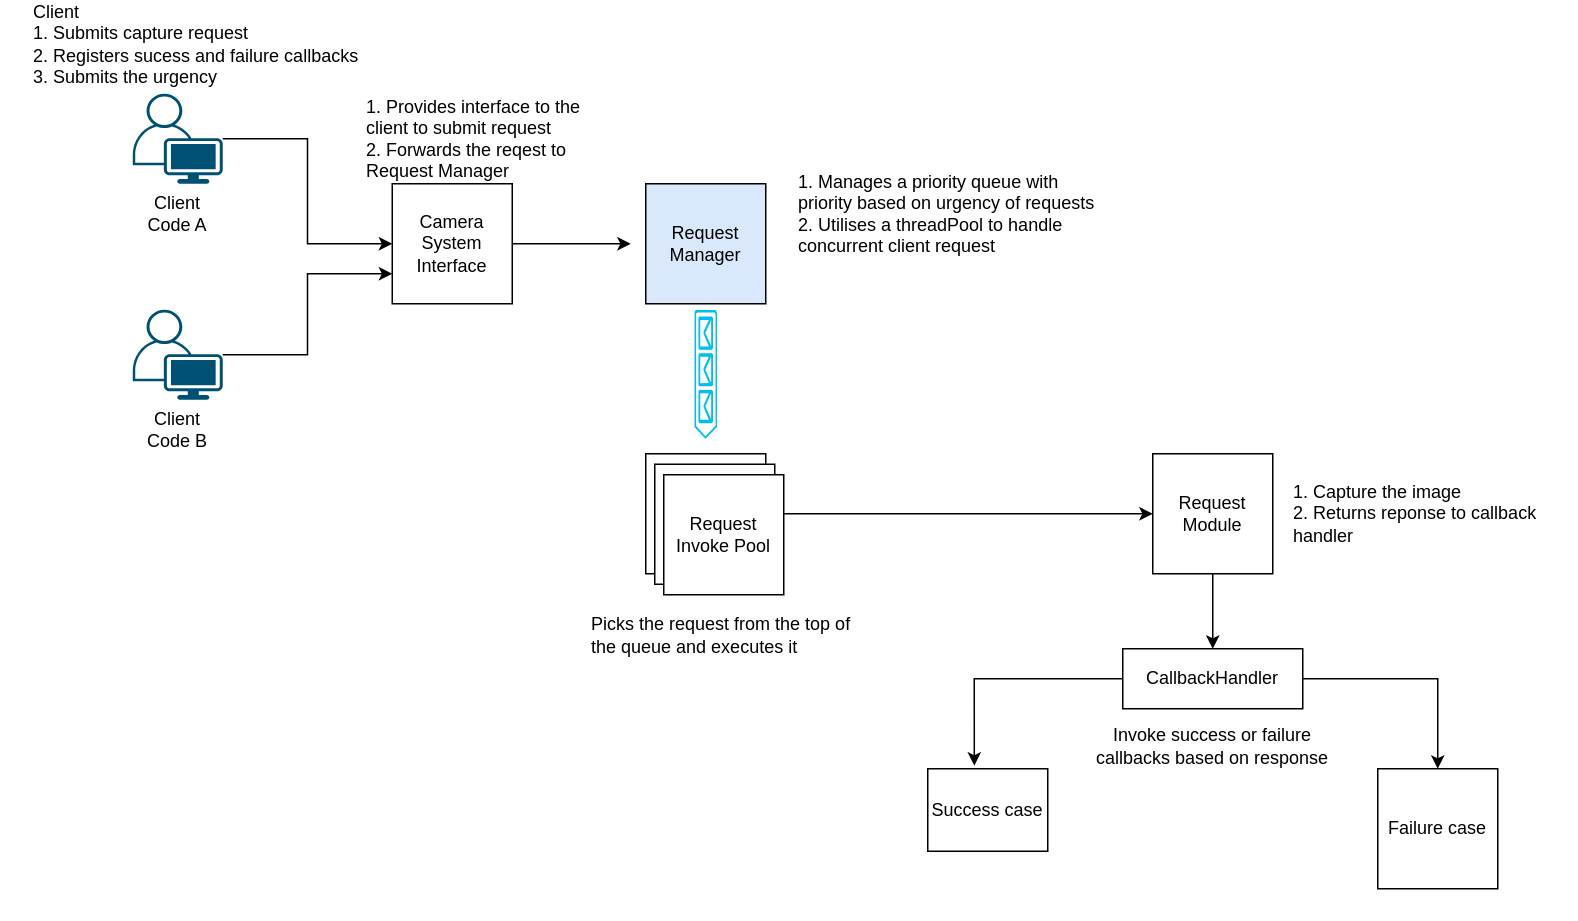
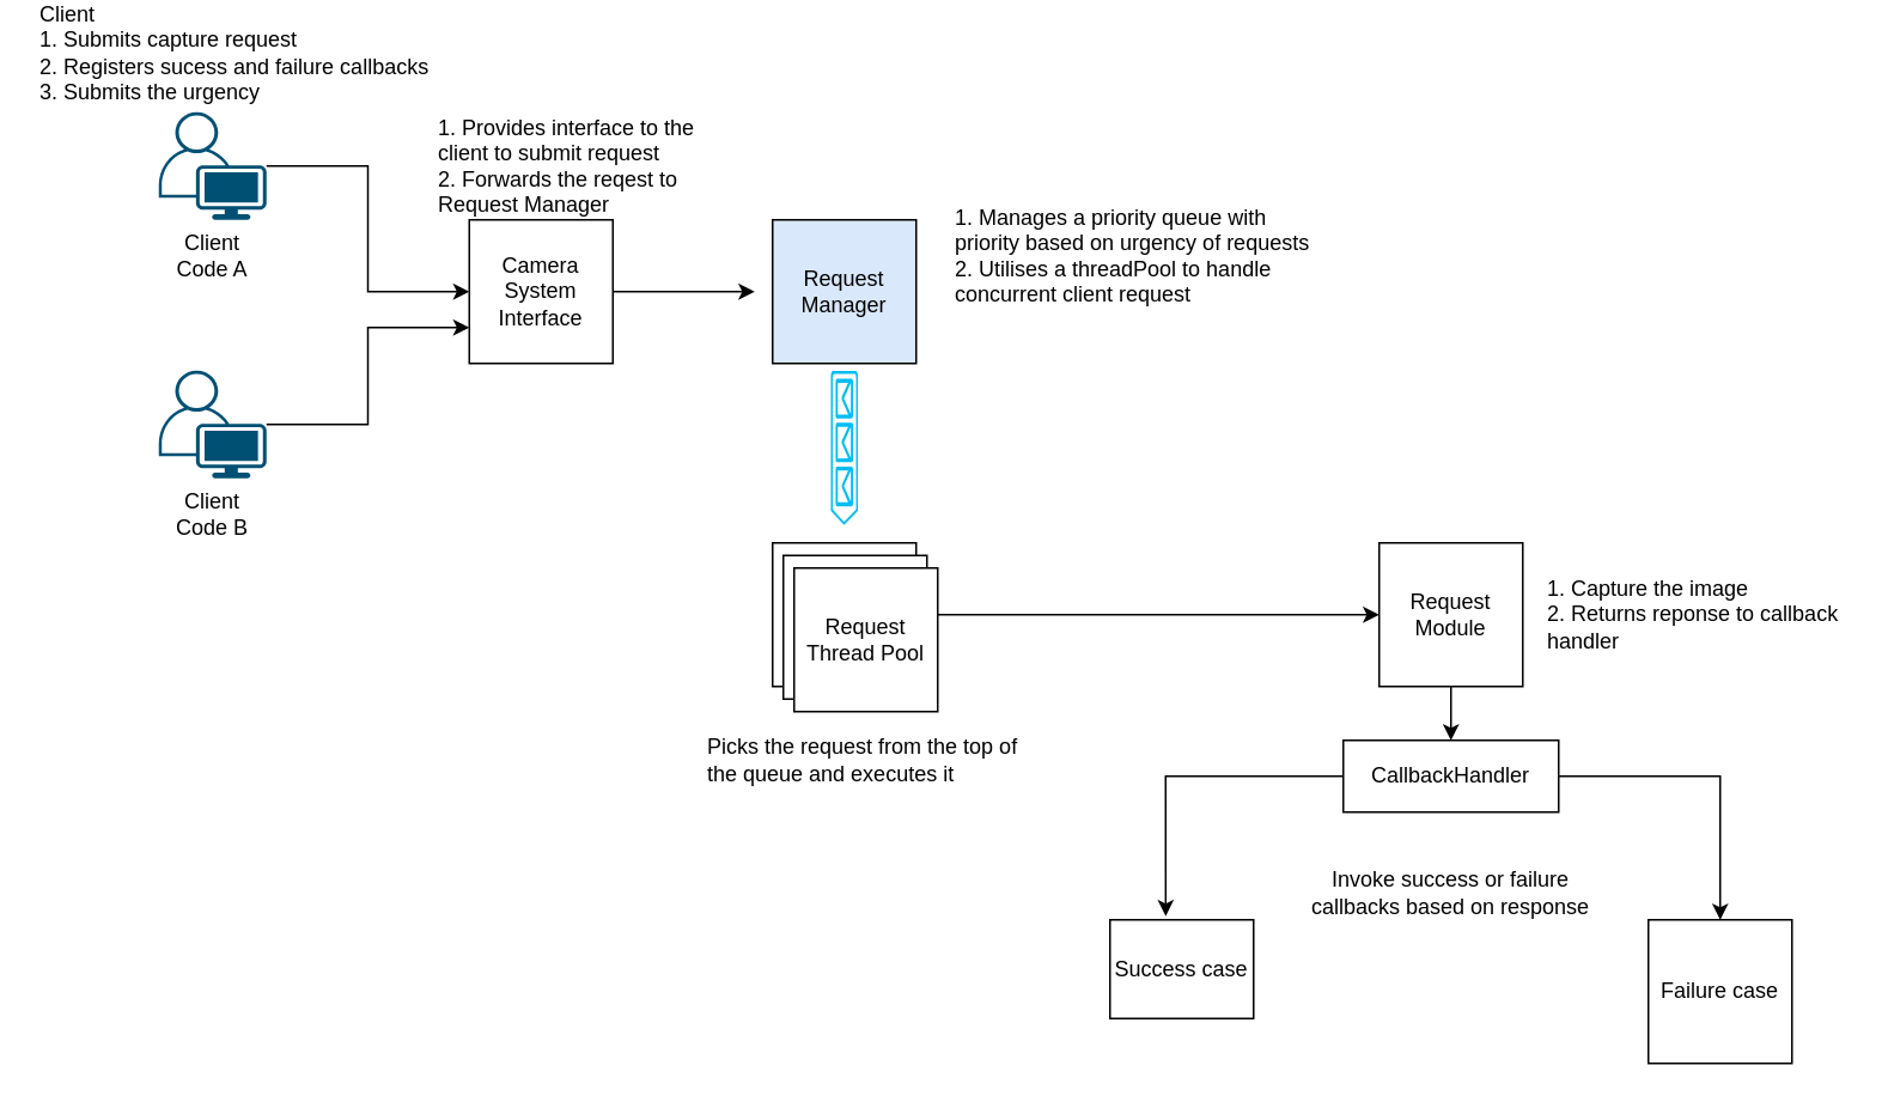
  <mxCell id="0" />
  <mxCell id="1" parent="0" />
  <mxCell id="2" style="edgeStyle=orthogonalEdgeStyle;rounded=0;orthogonalLoop=1;jettySize=auto;html=1;" parent="1" source="3" edge="1"><mxGeometry relative="1" as="geometry"><mxPoint x="420" y="154" as="targetPoint" /></mxGeometry></mxCell>
  <mxCell id="3" value="Camera System Interface" style="whiteSpace=wrap;html=1;aspect=fixed;" parent="1" vertex="1"><mxGeometry x="261" y="114" width="80" height="80" as="geometry" /></mxCell>
  <mxCell id="4" style="edgeStyle=orthogonalEdgeStyle;rounded=0;orthogonalLoop=1;jettySize=auto;html=1;entryX=0;entryY=0.5;entryDx=0;entryDy=0;" parent="1" source="5" target="3" edge="1"><mxGeometry relative="1" as="geometry" /></mxCell>
  <mxCell id="5" value="" style="points=[[0.35,0,0],[0.98,0.51,0],[1,0.71,0],[0.67,1,0],[0,0.795,0],[0,0.65,0]];verticalLabelPosition=bottom;sketch=0;html=1;verticalAlign=top;aspect=fixed;align=center;pointerEvents=1;shape=mxgraph.cisco19.user;fillColor=#005073;strokeColor=none;" parent="1" vertex="1"><mxGeometry x="88" y="54" width="60" height="60" as="geometry" /></mxCell>
  <mxCell id="6" style="edgeStyle=orthogonalEdgeStyle;rounded=0;orthogonalLoop=1;jettySize=auto;html=1;exitX=0.5;exitY=1;exitDx=0;exitDy=0;" parent="1" source="7" edge="1"><mxGeometry relative="1" as="geometry"><mxPoint x="118" y="149" as="targetPoint" /></mxGeometry></mxCell>
  <mxCell id="7" value="Client Code A" style="text;html=1;align=center;verticalAlign=middle;whiteSpace=wrap;rounded=0;" parent="1" vertex="1"><mxGeometry x="88" y="119" width="60" height="30" as="geometry" /></mxCell>
  <mxCell id="8" value="Request Manager" style="whiteSpace=wrap;html=1;aspect=fixed;fillColor=#dae8fc;" parent="1" vertex="1"><mxGeometry x="430" y="114" width="80" height="80" as="geometry" /></mxCell>
  <mxCell id="9" style="edgeStyle=orthogonalEdgeStyle;rounded=0;orthogonalLoop=1;jettySize=auto;html=1;entryX=0;entryY=0.5;entryDx=0;entryDy=0;" parent="1" source="10" target="12" edge="1"><mxGeometry relative="1" as="geometry"><mxPoint x="568" y="334" as="targetPoint" /></mxGeometry></mxCell>
  <mxCell id="10" value="" style="whiteSpace=wrap;html=1;aspect=fixed;" parent="1" vertex="1"><mxGeometry x="430" y="294" width="80" height="80" as="geometry" /></mxCell>
  <mxCell id="11" style="edgeStyle=orthogonalEdgeStyle;rounded=0;orthogonalLoop=1;jettySize=auto;html=1;entryX=0.5;entryY=0;entryDx=0;entryDy=0;" parent="1" source="12" target="16" edge="1"><mxGeometry relative="1" as="geometry" /></mxCell>
  <mxCell id="12" value="Request Module" style="whiteSpace=wrap;html=1;aspect=fixed;" parent="1" vertex="1"><mxGeometry x="768" y="294" width="80" height="80" as="geometry" /></mxCell>
  <mxCell id="13" value="Success case" style="whiteSpace=wrap;html=1;aspect=fixed;" parent="1" vertex="1"><mxGeometry x="618" y="504" width="80" height="55" as="geometry" /></mxCell>
  <mxCell id="14" value="Failure case" style="whiteSpace=wrap;html=1;aspect=fixed;" parent="1" vertex="1"><mxGeometry x="918" y="504" width="80" height="80" as="geometry" /></mxCell>
  <mxCell id="15" style="edgeStyle=orthogonalEdgeStyle;rounded=0;orthogonalLoop=1;jettySize=auto;html=1;entryX=0.5;entryY=0;entryDx=0;entryDy=0;" parent="1" source="16" target="14" edge="1"><mxGeometry relative="1" as="geometry" /></mxCell>
- <mxCell id="16" value="CallbackHandler" style="rounded=0;whiteSpace=wrap;html=1;" parent="1" vertex="1"><mxGeometry x="748" y="424" width="120" height="40" as="geometry" /></mxCell>
+ <mxCell id="16" value="CallbackHandler" style="rounded=0;whiteSpace=wrap;html=1;" parent="1" vertex="1"><mxGeometry x="748" y="404" width="120" height="40" as="geometry" /></mxCell>
  <mxCell id="17" style="edgeStyle=orthogonalEdgeStyle;rounded=0;orthogonalLoop=1;jettySize=auto;html=1;entryX=0.388;entryY=-0.037;entryDx=0;entryDy=0;entryPerimeter=0;" parent="1" source="16" target="13" edge="1"><mxGeometry relative="1" as="geometry" /></mxCell>
  <mxCell id="18" style="edgeStyle=orthogonalEdgeStyle;rounded=0;orthogonalLoop=1;jettySize=auto;html=1;entryX=0;entryY=0.75;entryDx=0;entryDy=0;" parent="1" source="19" target="3" edge="1"><mxGeometry relative="1" as="geometry" /></mxCell>
  <mxCell id="19" value="" style="points=[[0.35,0,0],[0.98,0.51,0],[1,0.71,0],[0.67,1,0],[0,0.795,0],[0,0.65,0]];verticalLabelPosition=bottom;sketch=0;html=1;verticalAlign=top;aspect=fixed;align=center;pointerEvents=1;shape=mxgraph.cisco19.user;fillColor=#005073;strokeColor=none;" parent="1" vertex="1"><mxGeometry x="88" y="198" width="60" height="60" as="geometry" /></mxCell>
  <mxCell id="20" style="edgeStyle=orthogonalEdgeStyle;rounded=0;orthogonalLoop=1;jettySize=auto;html=1;exitX=0.5;exitY=1;exitDx=0;exitDy=0;" parent="1" source="21" edge="1"><mxGeometry relative="1" as="geometry"><mxPoint x="118" y="293" as="targetPoint" /></mxGeometry></mxCell>
  <mxCell id="21" value="Client Code B" style="text;html=1;align=center;verticalAlign=middle;whiteSpace=wrap;rounded=0;" parent="1" vertex="1"><mxGeometry x="88" y="263" width="60" height="30" as="geometry" /></mxCell>
  <mxCell id="22" value="Client&amp;nbsp;&lt;div&gt;1. Submits capture request&lt;div&gt;2. Registers sucess and failure callbacks&lt;/div&gt;&lt;div&gt;3. Submits the urgency&lt;/div&gt;&lt;/div&gt;" style="text;html=1;align=left;verticalAlign=middle;whiteSpace=wrap;rounded=0;" parent="1" vertex="1"><mxGeometry x="20" y="20" width="222" as="geometry" /></mxCell>
  <mxCell id="23" value="1. Provides interface to the client to submit request&lt;div&gt;2. Forwards the reqest to Request Manager&lt;/div&gt;" style="text;html=1;align=left;verticalAlign=middle;whiteSpace=wrap;rounded=0;" vertex="1" parent="1"><mxGeometry x="242" y="69" width="150" height="30" as="geometry" /></mxCell>
  <mxCell id="24" value="1. Manages a priority queue with priority based on urgency of requests&lt;div&gt;2. Utilises a threadPool to handle concurrent client request&lt;/div&gt;" style="text;html=1;align=left;verticalAlign=middle;whiteSpace=wrap;rounded=0;" vertex="1" parent="1"><mxGeometry x="530" y="119" width="210" height="30" as="geometry" /></mxCell>
  <mxCell id="25" value="" style="verticalLabelPosition=bottom;html=1;verticalAlign=top;align=center;strokeColor=none;fillColor=#00BEF2;shape=mxgraph.azure.queue_generic;pointerEvents=1;direction=south;" vertex="1" parent="1"><mxGeometry x="462.5" y="198" width="15" height="86" as="geometry" /></mxCell>
  <mxCell id="26" value="Picks the request from the top of the queue and executes it" style="text;html=1;align=left;verticalAlign=middle;whiteSpace=wrap;rounded=0;" vertex="1" parent="1"><mxGeometry x="392" y="400" width="187.5" height="30" as="geometry" /></mxCell>
  <mxCell id="27" value="1. Capture the image&lt;div&gt;2. Returns reponse to callback handler&lt;/div&gt;" style="text;html=1;align=left;verticalAlign=middle;whiteSpace=wrap;rounded=0;" vertex="1" parent="1"><mxGeometry x="860" y="319" width="170" height="30" as="geometry" /></mxCell>
  <mxCell id="28" value="Invoke success or failure callbacks based on response" style="text;html=1;align=center;verticalAlign=middle;whiteSpace=wrap;rounded=0;" vertex="1" parent="1"><mxGeometry x="728" y="474" width="160" height="30" as="geometry" /></mxCell>
  <mxCell id="29" value="" style="whiteSpace=wrap;html=1;aspect=fixed;" vertex="1" parent="1"><mxGeometry x="436" y="301" width="80" height="80" as="geometry" /></mxCell>
- <mxCell id="30" value="Request Invoke Pool" style="whiteSpace=wrap;html=1;aspect=fixed;" vertex="1" parent="1"><mxGeometry x="442" y="308" width="80" height="80" as="geometry" /></mxCell>
+ <mxCell id="30" value="Request Thread Pool" style="whiteSpace=wrap;html=1;aspect=fixed;" vertex="1" parent="1"><mxGeometry x="442" y="308" width="80" height="80" as="geometry" /></mxCell>
